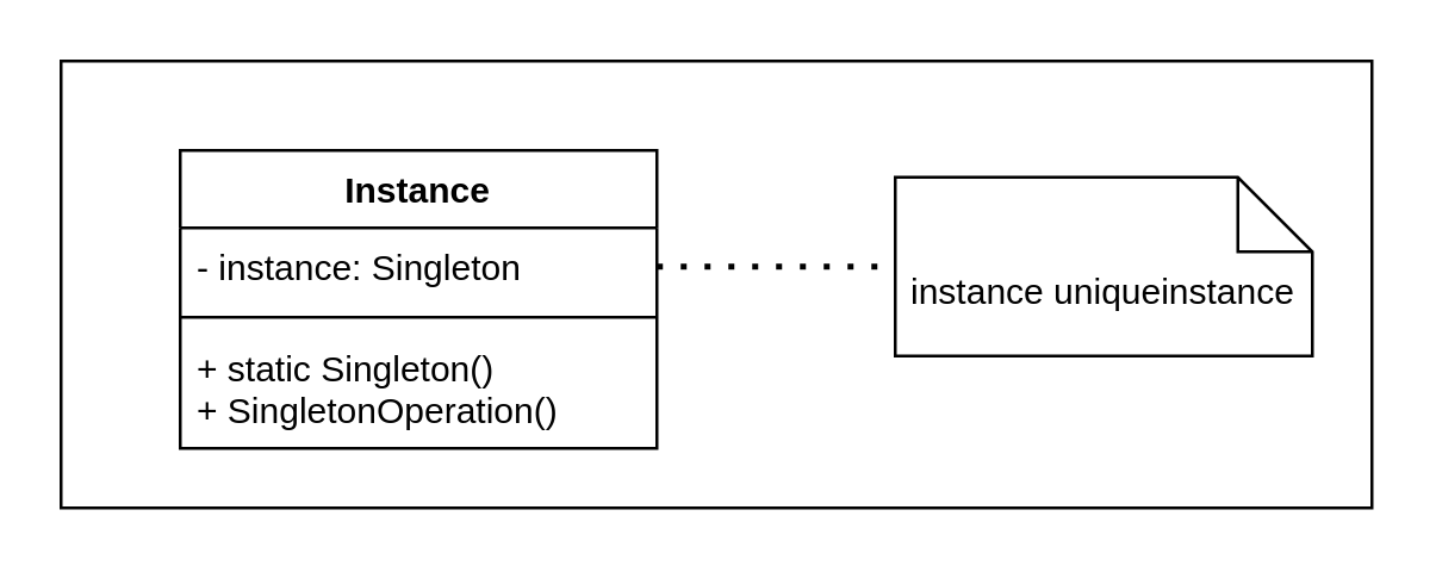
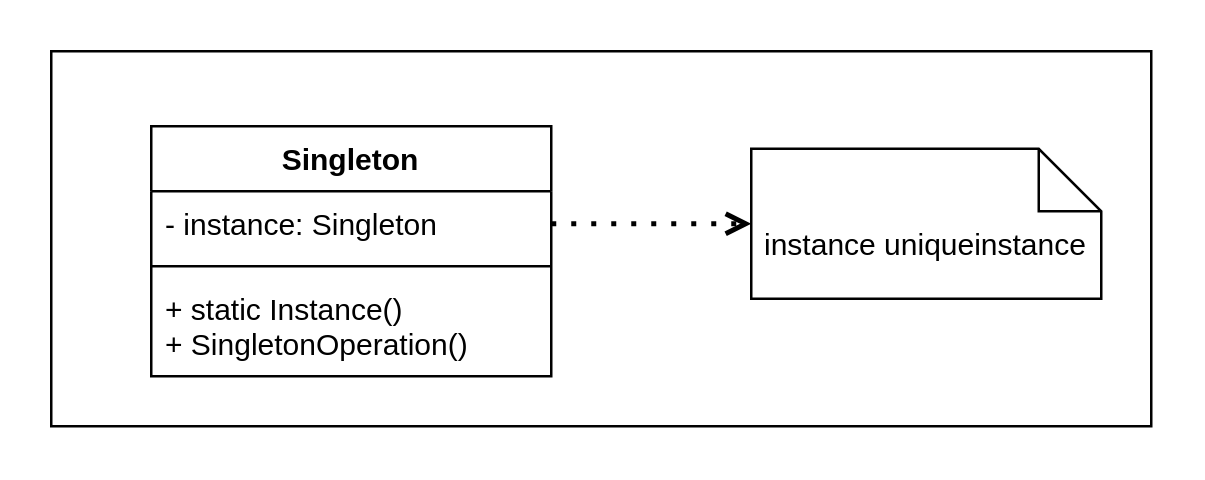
  <mxCell id="0" />
  <mxCell id="1" parent="0" />
  <mxCell id="2" value="" style="rounded=0;whiteSpace=wrap;html=1;" vertex="1" parent="1"><mxGeometry x="20" y="20" width="440" height="150" as="geometry" /></mxCell>
- <mxCell id="3" value="Instance" style="swimlane;fontStyle=1;align=center;verticalAlign=top;childLayout=stackLayout;horizontal=1;startSize=26;horizontalStack=0;resizeParent=1;resizeParentMax=0;resizeLast=0;collapsible=1;marginBottom=0;whiteSpace=wrap;html=1;" vertex="1" parent="1"><mxGeometry x="60" y="50" width="160" height="100" as="geometry" /></mxCell>
+ <mxCell id="3" value="Singleton" style="swimlane;fontStyle=1;align=center;verticalAlign=top;childLayout=stackLayout;horizontal=1;startSize=26;horizontalStack=0;resizeParent=1;resizeParentMax=0;resizeLast=0;collapsible=1;marginBottom=0;whiteSpace=wrap;html=1;" vertex="1" parent="1"><mxGeometry x="60" y="50" width="160" height="100" as="geometry" /></mxCell>
  <mxCell id="4" value="- instance: Singleton" style="text;strokeColor=none;fillColor=none;align=left;verticalAlign=top;spacingLeft=4;spacingRight=4;overflow=hidden;rotatable=0;points=[[0,0.5],[1,0.5]];portConstraint=eastwest;whiteSpace=wrap;html=1;" vertex="1" parent="3"><mxGeometry y="26" width="160" height="26" as="geometry" /></mxCell>
  <mxCell id="5" value="" style="line;strokeWidth=1;fillColor=none;align=left;verticalAlign=middle;spacingTop=-1;spacingLeft=3;spacingRight=3;rotatable=0;labelPosition=right;points=[];portConstraint=eastwest;strokeColor=inherit;" vertex="1" parent="3"><mxGeometry y="52" width="160" height="8" as="geometry" /></mxCell>
- <mxCell id="6" value="+ static Singleton()&lt;br&gt;+ SingletonOperation()" style="text;strokeColor=none;fillColor=none;align=left;verticalAlign=top;spacingLeft=4;spacingRight=4;overflow=hidden;rotatable=0;points=[[0,0.5],[1,0.5]];portConstraint=eastwest;whiteSpace=wrap;html=1;" vertex="1" parent="3"><mxGeometry y="60" width="160" height="40" as="geometry" /></mxCell>
+ <mxCell id="6" value="+ static Instance()&lt;br&gt;+ SingletonOperation()" style="text;strokeColor=none;fillColor=none;align=left;verticalAlign=top;spacingLeft=4;spacingRight=4;overflow=hidden;rotatable=0;points=[[0,0.5],[1,0.5]];portConstraint=eastwest;whiteSpace=wrap;html=1;" vertex="1" parent="3"><mxGeometry y="60" width="160" height="40" as="geometry" /></mxCell>
  <mxCell id="7" value="instance uniqueinstance" style="shape=note2;boundedLbl=1;whiteSpace=wrap;html=1;size=25;verticalAlign=top;align=center;" vertex="1" parent="1"><mxGeometry x="300" y="59" width="140" height="60" as="geometry" /></mxCell>
- <mxCell id="8" value="" style="endArrow=none;dashed=1;html=1;dashPattern=1 3;strokeWidth=2;rounded=0;exitX=1;exitY=0.5;exitDx=0;exitDy=0;entryX=0;entryY=0.5;entryDx=0;entryDy=0;entryPerimeter=0;" edge="1" parent="1" source="4" target="7"><mxGeometry width="50" height="50" relative="1" as="geometry"><mxPoint x="280" y="290" as="sourcePoint" /><mxPoint x="330" y="240" as="targetPoint" /></mxGeometry></mxCell>
+ <mxCell id="8" value="" style="endArrow=open;dashed=1;html=1;dashPattern=1 3;strokeWidth=2;rounded=0;exitX=1;exitY=0.5;exitDx=0;exitDy=0;entryX=0;entryY=0.5;entryDx=0;entryDy=0;entryPerimeter=0;" edge="1" parent="1" source="4" target="7"><mxGeometry width="50" height="50" relative="1" as="geometry"><mxPoint x="280" y="290" as="sourcePoint" /><mxPoint x="330" y="240" as="targetPoint" /></mxGeometry></mxCell>
